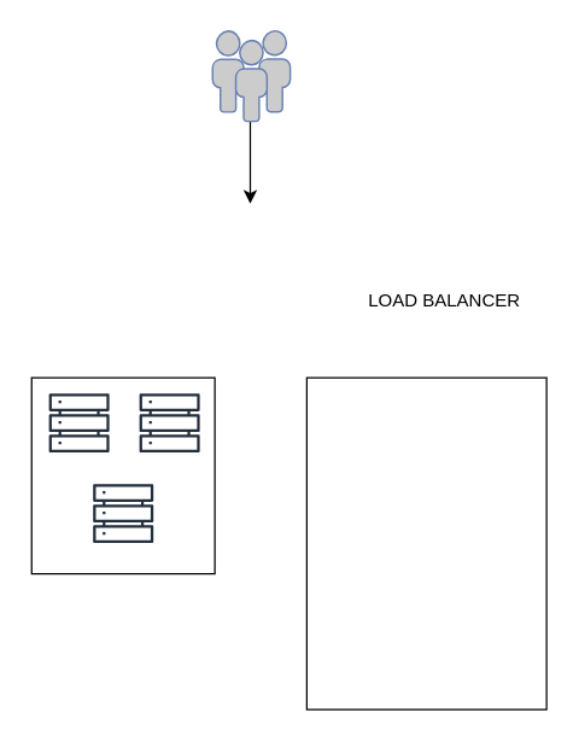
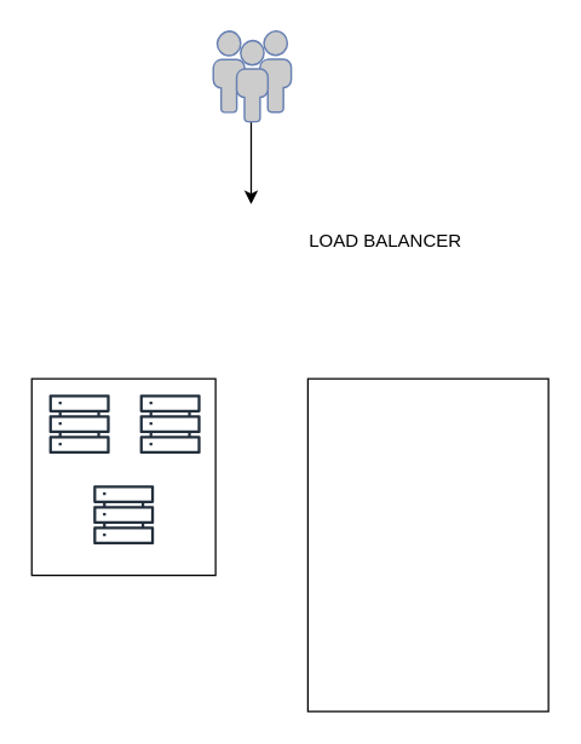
  <mxCell id="0" />
  <mxCell id="1" parent="0" />
  <mxCell id="2" value="" style="edgeStyle=orthogonalEdgeStyle;rounded=0;orthogonalLoop=1;jettySize=auto;html=1;" edge="1" parent="1"><mxGeometry relative="1" as="geometry"><mxPoint x="165.5" y="80" as="sourcePoint" /><mxPoint x="165.5" y="134.569" as="targetPoint" /></mxGeometry></mxCell>
- <mxCell id="3" value="LOAD BALANCER" style="text;html=1;align=center;verticalAlign=middle;whiteSpace=wrap;rounded=0;" vertex="1" parent="1"><mxGeometry x="230.5" y="184" width="126.5" height="30" as="geometry" /></mxCell>
+ <mxCell id="3" value="LOAD BALANCER" style="text;html=1;align=center;verticalAlign=middle;whiteSpace=wrap;rounded=0;" vertex="1" parent="1"><mxGeometry x="190.5" y="144" width="126.5" height="30" as="geometry" /></mxCell>
  <mxCell id="4" value="" style="fontColor=#0066CC;verticalAlign=top;verticalLabelPosition=bottom;labelPosition=center;align=center;html=1;outlineConnect=0;fillColor=#CCCCCC;strokeColor=#6881B3;gradientColor=none;gradientDirection=north;strokeWidth=2;shape=mxgraph.networks.users;" vertex="1" parent="1"><mxGeometry x="140.5" y="20" width="51.5" height="60" as="geometry" /></mxCell>
  <mxCell id="5" value="" style="rounded=0;whiteSpace=wrap;html=1;" vertex="1" parent="1"><mxGeometry x="20.5" y="250" width="121.5" height="130" as="geometry" /></mxCell>
  <mxCell id="6" value="" style="rounded=0;whiteSpace=wrap;html=1;" vertex="1" parent="1"><mxGeometry x="203" y="250" width="159" height="220" as="geometry" /></mxCell>
  <mxCell id="7" value="" style="sketch=0;outlineConnect=0;fontColor=#232F3E;gradientColor=none;fillColor=#232F3D;strokeColor=none;dashed=0;verticalLabelPosition=bottom;verticalAlign=top;align=center;html=1;fontSize=12;fontStyle=0;aspect=fixed;pointerEvents=1;shape=mxgraph.aws4.servers;" vertex="1" parent="1"><mxGeometry x="32" y="260" width="40" height="40" as="geometry" /></mxCell>
  <mxCell id="8" value="" style="sketch=0;outlineConnect=0;fontColor=#232F3E;gradientColor=none;fillColor=#232F3D;strokeColor=none;dashed=0;verticalLabelPosition=bottom;verticalAlign=top;align=center;html=1;fontSize=12;fontStyle=0;aspect=fixed;pointerEvents=1;shape=mxgraph.aws4.servers;" vertex="1" parent="1"><mxGeometry x="61.25" y="320" width="40" height="40" as="geometry" /></mxCell>
  <mxCell id="9" value="" style="sketch=0;outlineConnect=0;fontColor=#232F3E;gradientColor=none;fillColor=#232F3D;strokeColor=none;dashed=0;verticalLabelPosition=bottom;verticalAlign=top;align=center;html=1;fontSize=12;fontStyle=0;aspect=fixed;pointerEvents=1;shape=mxgraph.aws4.servers;" vertex="1" parent="1"><mxGeometry x="92" y="260" width="40" height="40" as="geometry" /></mxCell>
